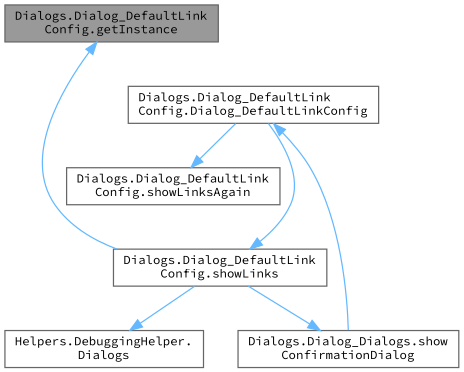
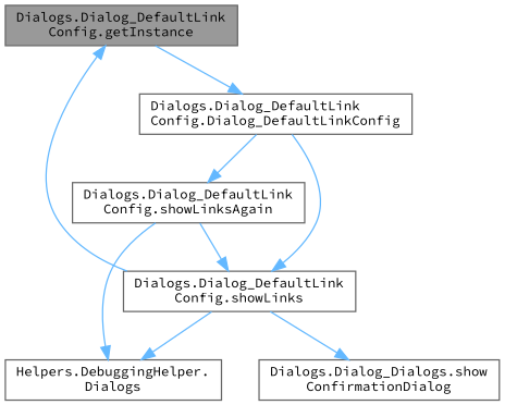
  digraph {
    fontname="Source Code Pro"
    rankdir=TB
    node [color=grey40 fillcolor=white fontname="Source Code Pro" fontsize=10 shape=box style=filled]
    edge [color=steelblue1 fontname="Source Code Pro" fontsize=10 labelfontname=Helvetica labelfontsize=10 style=solid]
    n1 [color=gray40 fillcolor=grey60 fontcolor=black height=0.2 label="Dialogs.Dialog_DefaultLink\lConfig.getInstance" width=0.4]
    n2 [height=0.2 label="Dialogs.Dialog_DefaultLink\lConfig.Dialog_DefaultLinkConfig" width=0.4]
    n3 [height=0.2 label="Dialogs.Dialog_DefaultLink\lConfig.showLinks" width=0.4]
    n4 [height=0.2 label="Dialogs.Dialog_DefaultLink\lConfig.showLinksAgain" width=0.4]
    n5 [height=0.2 label="Helpers.DebuggingHelper.\lDialogs" width=0.4]
    n6 [height=0.2 label="Dialogs.Dialog_Dialogs.show\lConfirmationDialog" width=0.4]
-   n6 -> n2
+   n1 -> n2
    n2 -> n3
    n2 -> n4
    n3 -> n1
    n3 -> n5
    n3 -> n6
+   n4 -> n3
+   n4 -> n5
  }
